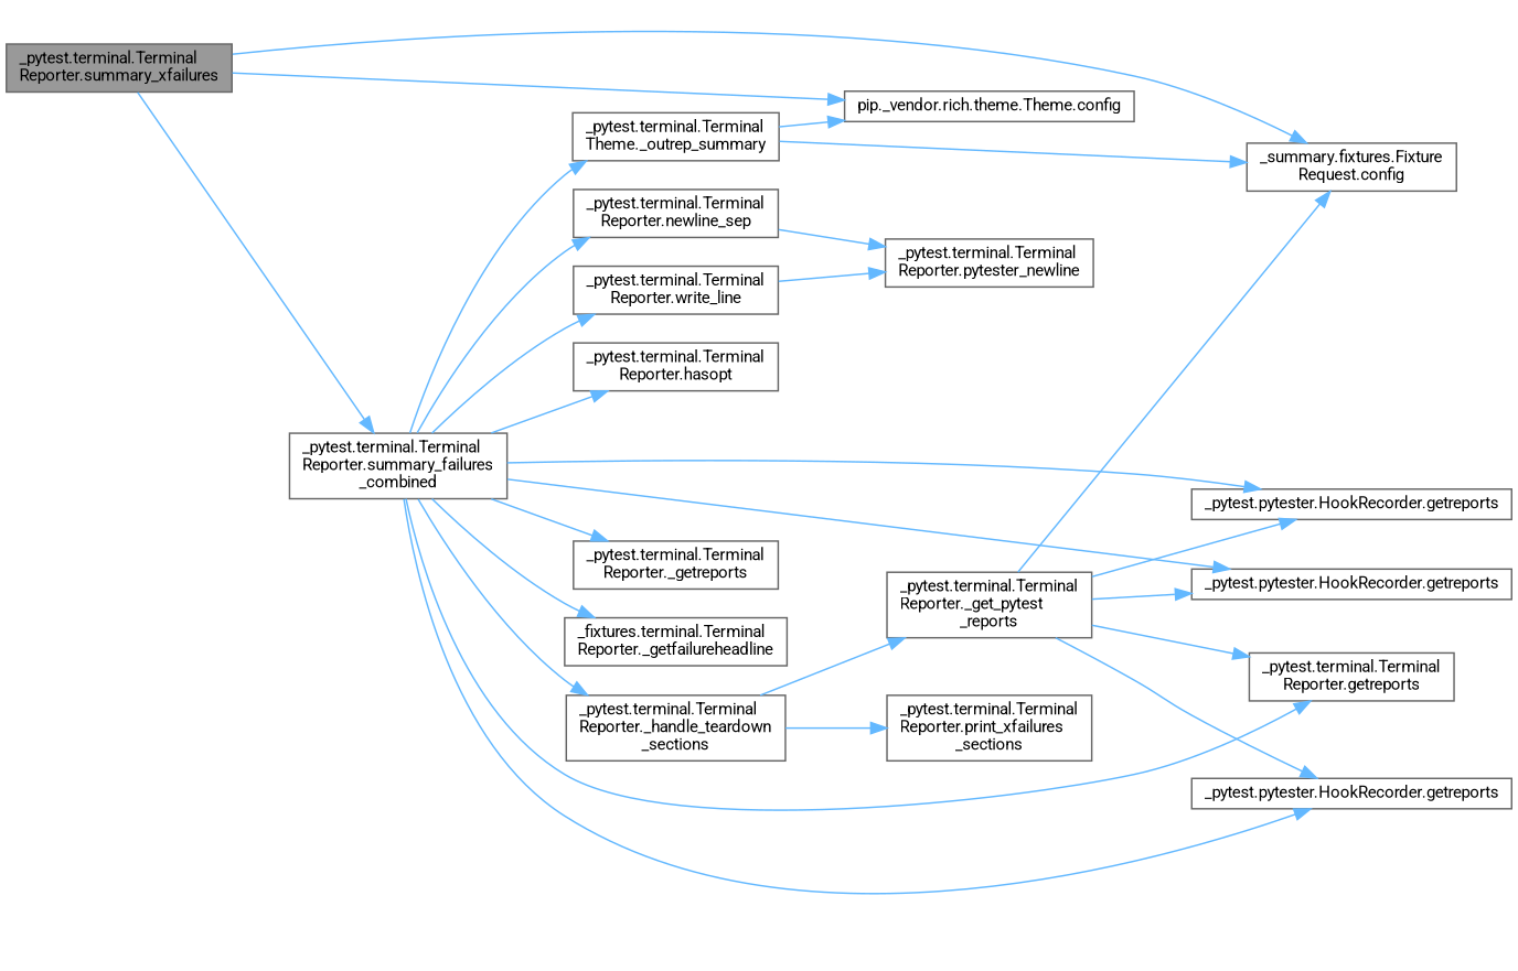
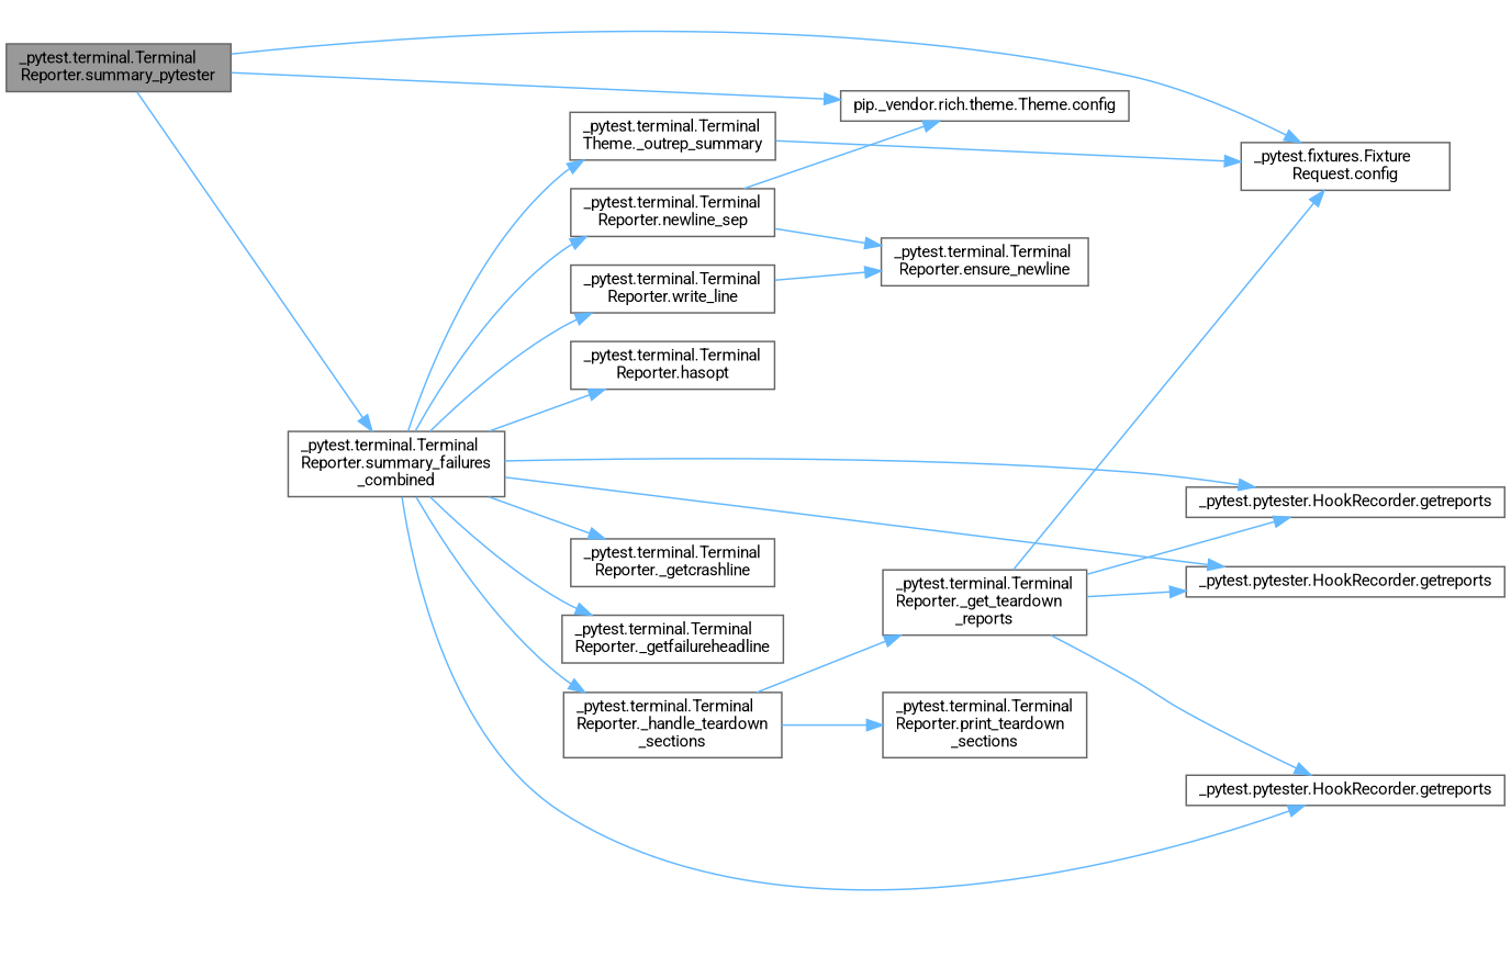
  digraph {
    fontname=Roboto
    rankdir=LR
    node [color=grey40 fillcolor=white fontname=Roboto fontsize=10 shape=box style=filled]
    edge [color=steelblue1 fontname=Roboto fontsize=10 labelfontname=Helvetica labelfontsize=10 style=solid]
-   n1 [color=gray40 fillcolor=grey60 fontcolor=black height=0.2 label="_pytest.terminal.Terminal\lReporter.summary_xfailures" width=0.4]
-   n2 [height=0.2 label="_summary.fixtures.Fixture\lRequest.config" width=0.4]
+   n1 [color=gray40 fillcolor=grey60 fontcolor=black height=0.2 label="_pytest.terminal.Terminal\lReporter.summary_pytester" width=0.4]
+   n2 [height=0.2 label="_pytest.fixtures.Fixture\lRequest.config" width=0.4]
    n3 [height=0.2 label="pip._vendor.rich.theme.Theme.config" width=0.4]
    n4 [height=0.2 label="_pytest.terminal.Terminal\lReporter.summary_failures\l_combined" width=0.4]
-   n5 [height=0.2 label="_pytest.terminal.Terminal\lReporter._getreports" width=0.4]
-   n6 [height=0.2 label="_fixtures.terminal.Terminal\lReporter._getfailureheadline" width=0.4]
+   n5 [height=0.2 label="_pytest.terminal.Terminal\lReporter._getcrashline" width=0.4]
+   n6 [height=0.2 label="_pytest.terminal.Terminal\lReporter._getfailureheadline" width=0.4]
    n7 [height=0.2 label="_pytest.terminal.Terminal\lReporter._handle_teardown\l_sections" width=0.4]
    n8 [height=0.2 label="_pytest.pytester.HookRecorder.getreports" width=0.4]
    n9 [height=0.2 label="_pytest.pytester.HookRecorder.getreports" width=0.4]
    n10 [height=0.2 label="_pytest.pytester.HookRecorder.getreports" width=0.4]
-   n11 [height=0.2 label="_pytest.terminal.Terminal\lReporter.getreports" width=0.4]
    n12 [height=0.2 label="_pytest.terminal.Terminal\lTheme._outrep_summary" width=0.4]
    n13 [height=0.2 label="_pytest.terminal.Terminal\lReporter.hasopt" width=0.4]
    n14 [height=0.2 label="_pytest.terminal.Terminal\lReporter.write_line" width=0.4]
    n15 [height=0.2 label="_pytest.terminal.Terminal\lReporter.newline_sep" width=0.4]
-   n16 [height=0.2 label="_pytest.terminal.Terminal\lReporter._get_pytest\l_reports" width=0.4]
-   n17 [height=0.2 label="_pytest.terminal.Terminal\lReporter.print_xfailures\l_sections" width=0.4]
-   n18 [height=0.2 label="_pytest.terminal.Terminal\lReporter.pytester_newline" width=0.4]
+   n16 [height=0.2 label="_pytest.terminal.Terminal\lReporter._get_teardown\l_reports" width=0.4]
+   n17 [height=0.2 label="_pytest.terminal.Terminal\lReporter.print_teardown\l_sections" width=0.4]
+   n18 [height=0.2 label="_pytest.terminal.Terminal\lReporter.ensure_newline" width=0.4]
    n1 -> n2
    n1 -> n3
    n1 -> n4
    n4 -> n5
    n4 -> n6
    n4 -> n7
    n4 -> n8
    n4 -> n9
    n4 -> n10
-   n4 -> n11
    n4 -> n12
    n4 -> n13
    n4 -> n14
    n4 -> n15
    n7 -> n16
    n7 -> n17
    n12 -> n2
-   n12 -> n3
+   n15 -> n3
    n14 -> n18
    n15 -> n18
    n16 -> n2
    n16 -> n8
    n16 -> n9
    n16 -> n10
-   n16 -> n11
  }
